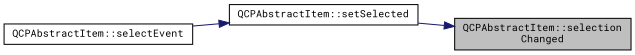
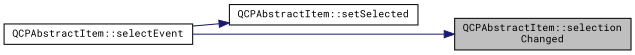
  digraph {
    fontname="Roboto Mono"
    rankdir=RL
    node [color=black fillcolor=white fontname="Roboto Mono" fontsize=10 shape=record style=filled]
    edge [color=midnightblue dir=back fontname="Roboto Mono" fontsize=10 labelfontname=Helvetica labelfontsize=10 style=solid]
    n1 [fillcolor=grey75 fontcolor=black height=0.2 label="QCPAbstractItem::selection\lChanged" width=0.4]
    n2 [height=0.2 label="QCPAbstractItem::setSelected" width=0.4]
    n3 [height=0.2 label="QCPAbstractItem::selectEvent" width=0.4]
-   n1 -> n2
+   n1 -> n3
    n2 -> n3
  }
